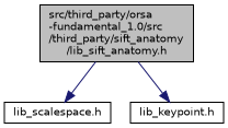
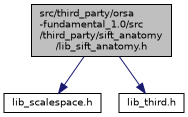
  digraph {
    node [color=black fillcolor=white fontname=Helvetica fontsize=10 shape=record style=filled]
    edge [color=midnightblue fontname=Helvetica fontsize=10 labelfontname=Helvetica labelfontsize=10 style=solid]
    n1 [fillcolor=grey75 fontcolor=black height=0.2 label="src/third_party/orsa\l-fundamental_1.0/src\l/third_party/sift_anatomy\l/lib_sift_anatomy.h" width=0.4]
    n2 [height=0.2 label="lib_scalespace.h" width=0.4]
-   n3 [height=0.2 label="lib_keypoint.h" width=0.4]
+   n3 [height=0.2 label="lib_third.h" width=0.4]
    n1 -> n2
    n1 -> n3
  }
